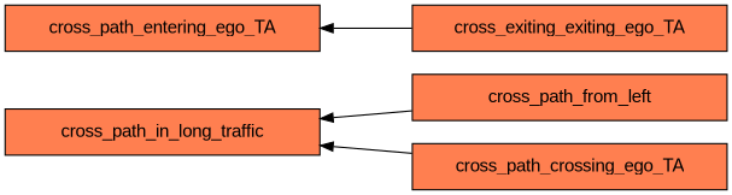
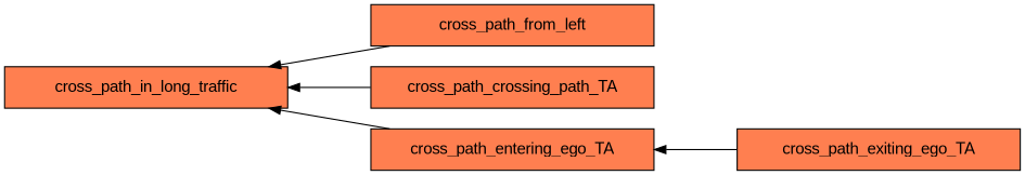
  digraph {
    bgcolor=white
    compound=true
    newrank=true
    rankdir=LR
    ranksep=1
    splines=poly
    node [fillcolor=coral fontname=Arial shape=box style=filled]
    edge [dir=back]
    cross_path_in_long_traffic [width=3.4]
    cross_path_from_left [width=3.4]
-   cross_path_crossing_ego_TA [width=3.4]
+   cross_path_crossing_ego_TA [width=3.4 label=cross_path_crossing_path_TA]
    cross_path_entering_ego_TA [width=3.4]
-   cross_path_exiting_ego_TA [width=3.4 label=cross_exiting_exiting_ego_TA]
+   cross_path_exiting_ego_TA [width=3.4]
    cross_path_in_long_traffic -> cross_path_from_left
    cross_path_in_long_traffic -> cross_path_crossing_ego_TA
+   cross_path_in_long_traffic -> cross_path_entering_ego_TA
    cross_path_entering_ego_TA -> cross_path_exiting_ego_TA
  }
